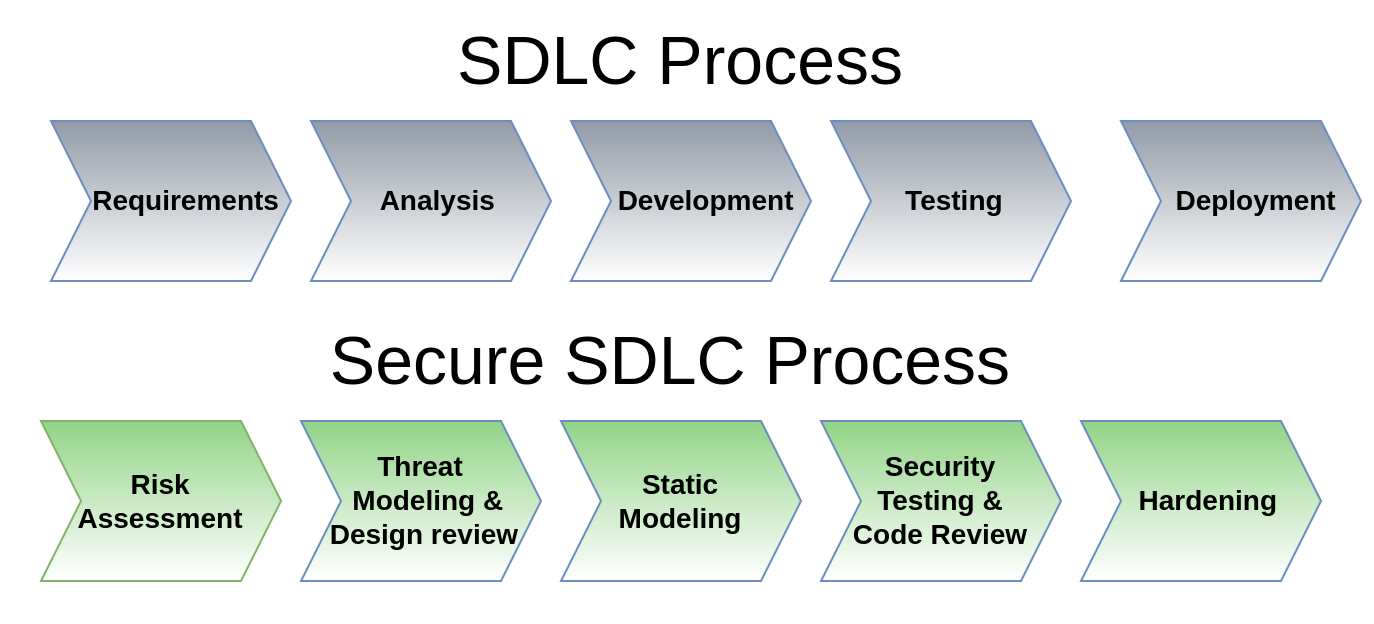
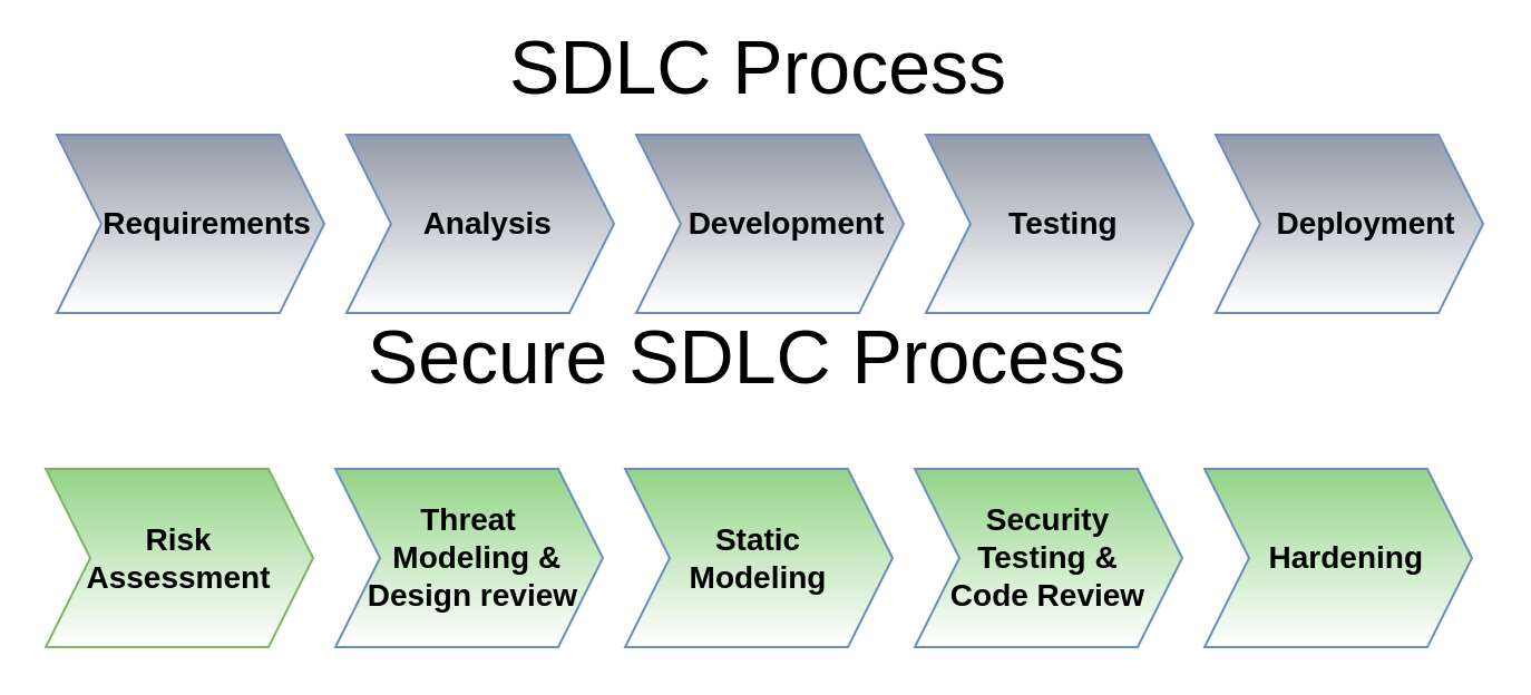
  <mxCell id="0" />
  <mxCell id="1" parent="0" />
  <mxCell id="2" value="&lt;font size=&quot;1&quot;&gt;&lt;b style=&quot;font-size: 14px&quot;&gt;&amp;nbsp; &amp;nbsp; Requirements&lt;/b&gt;&lt;/font&gt;" style="shape=step;perimeter=stepPerimeter;whiteSpace=wrap;html=1;fixedSize=1;fillColor=#929BA8;strokeColor=#6c8ebf;gradientColor=#ffffff;" vertex="1" parent="1"><mxGeometry x="25" y="60" width="120" height="80" as="geometry" /></mxCell>
  <mxCell id="3" value="&lt;font style=&quot;font-size: 14px&quot;&gt;&lt;b&gt;&amp;nbsp; Analysis&lt;/b&gt;&lt;/font&gt;" style="shape=step;perimeter=stepPerimeter;whiteSpace=wrap;html=1;fixedSize=1;fillColor=#929BA8;strokeColor=#6c8ebf;gradientColor=#ffffff;" vertex="1" parent="1"><mxGeometry x="155" y="60" width="120" height="80" as="geometry" /></mxCell>
  <mxCell id="4" value="&lt;font style=&quot;font-size: 14px&quot;&gt;&lt;b&gt;&amp;nbsp; &amp;nbsp; Development&lt;/b&gt;&lt;/font&gt;" style="shape=step;perimeter=stepPerimeter;whiteSpace=wrap;html=1;fixedSize=1;fillColor=#929BA8;strokeColor=#6c8ebf;gradientColor=#ffffff;" vertex="1" parent="1"><mxGeometry x="285" y="60" width="120" height="80" as="geometry" /></mxCell>
  <mxCell id="5" value="&lt;font style=&quot;font-size: 14px&quot;&gt;&lt;b&gt;&amp;nbsp;Testing&lt;/b&gt;&lt;/font&gt;" style="shape=step;perimeter=stepPerimeter;whiteSpace=wrap;html=1;fixedSize=1;fillColor=#929BA8;strokeColor=#6c8ebf;gradientColor=#ffffff;" vertex="1" parent="1"><mxGeometry x="415" y="60" width="120" height="80" as="geometry" /></mxCell>
- <mxCell id="6" value="&lt;font style=&quot;font-size: 14px&quot;&gt;&lt;b&gt;&amp;nbsp; &amp;nbsp; Deployment&lt;/b&gt;&lt;/font&gt;" style="shape=step;perimeter=stepPerimeter;whiteSpace=wrap;html=1;fixedSize=1;fillColor=#929BA8;strokeColor=#6c8ebf;gradientColor=#ffffff;" vertex="1" parent="1"><mxGeometry x="560" y="60" width="120" height="80" as="geometry" /></mxCell>
+ <mxCell id="6" value="&lt;font style=&quot;font-size: 14px&quot;&gt;&lt;b&gt;&amp;nbsp; &amp;nbsp; Deployment&lt;/b&gt;&lt;/font&gt;" style="shape=step;perimeter=stepPerimeter;whiteSpace=wrap;html=1;fixedSize=1;fillColor=#929BA8;strokeColor=#6c8ebf;gradientColor=#ffffff;" vertex="1" parent="1"><mxGeometry x="545" y="60" width="120" height="80" as="geometry" /></mxCell>
  <mxCell id="7" value="&lt;font style=&quot;font-size: 34px&quot;&gt;SDLC Process&lt;/font&gt;" style="text;html=1;strokeColor=none;fillColor=none;align=center;verticalAlign=middle;whiteSpace=wrap;rounded=0;" vertex="1" parent="1"><mxGeometry x="205" y="20" width="270" height="20" as="geometry" /></mxCell>
  <mxCell id="8" value="&lt;font size=&quot;1&quot;&gt;&lt;b style=&quot;font-size: 14px&quot;&gt;Risk &lt;br&gt;Assessment&lt;/b&gt;&lt;/font&gt;" style="shape=step;perimeter=stepPerimeter;whiteSpace=wrap;html=1;fixedSize=1;fillColor=#92D487;strokeColor=#82b366;gradientColor=#ffffff;" vertex="1" parent="1"><mxGeometry x="20" y="210" width="120" height="80" as="geometry" /></mxCell>
  <mxCell id="9" value="&lt;font style=&quot;font-size: 14px&quot;&gt;&lt;b&gt;Threat &lt;br&gt;&amp;nbsp; &amp;nbsp; Modeling &amp;amp;&amp;nbsp;&amp;nbsp;&lt;br&gt;&amp;nbsp;Design review&lt;/b&gt;&lt;/font&gt;" style="shape=step;perimeter=stepPerimeter;whiteSpace=wrap;html=1;fixedSize=1;fillColor=#92D487;strokeColor=#6c8ebf;gradientColor=#ffffff;" vertex="1" parent="1"><mxGeometry x="150" y="210" width="120" height="80" as="geometry" /></mxCell>
  <mxCell id="10" value="&lt;font style=&quot;font-size: 14px&quot;&gt;&lt;b&gt;Static &lt;br&gt;Modeling&lt;/b&gt;&lt;/font&gt;" style="shape=step;perimeter=stepPerimeter;whiteSpace=wrap;html=1;fixedSize=1;fillColor=#92D487;strokeColor=#6c8ebf;gradientColor=#ffffff;" vertex="1" parent="1"><mxGeometry x="280" y="210" width="120" height="80" as="geometry" /></mxCell>
  <mxCell id="11" value="&lt;font style=&quot;font-size: 14px&quot;&gt;&lt;b&gt;Security &lt;br&gt;Testing &amp;amp; &lt;br&gt;Code Review&lt;/b&gt;&lt;/font&gt;" style="shape=step;perimeter=stepPerimeter;whiteSpace=wrap;html=1;fixedSize=1;fillColor=#92D487;strokeColor=#6c8ebf;gradientColor=#ffffff;" vertex="1" parent="1"><mxGeometry x="410" y="210" width="120" height="80" as="geometry" /></mxCell>
  <mxCell id="12" value="&lt;font style=&quot;font-size: 14px&quot;&gt;&lt;b&gt;&amp;nbsp; Hardening&lt;/b&gt;&lt;/font&gt;" style="shape=step;perimeter=stepPerimeter;whiteSpace=wrap;html=1;fixedSize=1;fillColor=#92D487;strokeColor=#6c8ebf;gradientColor=#ffffff;" vertex="1" parent="1"><mxGeometry x="540" y="210" width="120" height="80" as="geometry" /></mxCell>
- <mxCell id="13" value="&lt;font style=&quot;font-size: 34px&quot;&gt;Secure SDLC Process&lt;/font&gt;" style="text;html=1;strokeColor=none;fillColor=none;align=center;verticalAlign=middle;whiteSpace=wrap;rounded=0;" vertex="1" parent="1"><mxGeometry x="125" y="170" width="420" height="20" as="geometry" /></mxCell>
+ <mxCell id="13" value="&lt;font style=&quot;font-size: 34px&quot;&gt;Secure SDLC Process&lt;/font&gt;" style="text;html=1;strokeColor=none;fillColor=none;align=center;verticalAlign=middle;whiteSpace=wrap;rounded=0;" vertex="1" parent="1"><mxGeometry x="125" y="150" width="420" height="20" as="geometry" /></mxCell>
